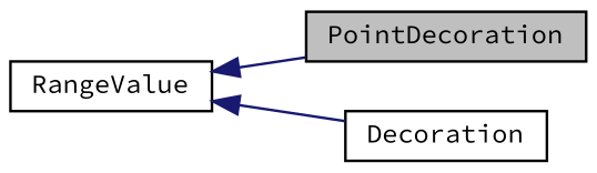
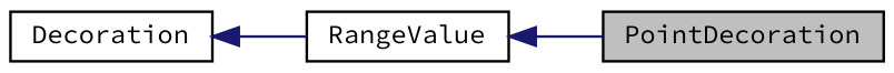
  digraph {
    fontname="Source Code Pro"
    rankdir=LR
    node [color=black fillcolor=white fontname="Source Code Pro" fontsize=10 shape=record style=filled]
    edge [color=midnightblue dir=back fontname="Source Code Pro" fontsize=10 labelfontname=Helvetica labelfontsize=10 style=solid]
    n1 [fillcolor=grey75 fontcolor=black height=0.2 label=PointDecoration width=0.4]
    n2 [height=0.2 label=Decoration width=0.4]
    n3 [height=0.2 label=RangeValue width=0.4]
    n3 -> n1
-   n3 -> n2
+   n2 -> n3
  }
